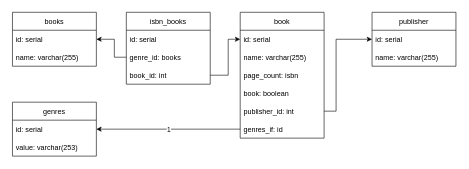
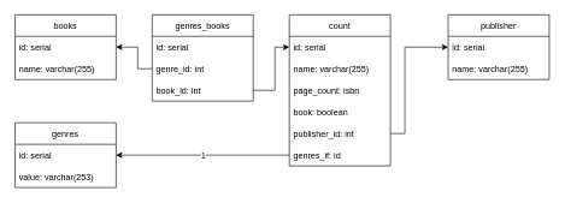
  <mxCell id="0" />
  <mxCell id="1" parent="0" />
- <mxCell id="2" value="book" style="swimlane;fontStyle=0;childLayout=stackLayout;horizontal=1;startSize=30;horizontalStack=0;resizeParent=1;resizeParentMax=0;resizeLast=0;collapsible=1;marginBottom=0;" vertex="1" parent="1"><mxGeometry x="400" y="20" width="140" height="210" as="geometry" /></mxCell>
+ <mxCell id="2" value="count" style="swimlane;fontStyle=0;childLayout=stackLayout;horizontal=1;startSize=30;horizontalStack=0;resizeParent=1;resizeParentMax=0;resizeLast=0;collapsible=1;marginBottom=0;" vertex="1" parent="1"><mxGeometry x="400" y="20" width="140" height="210" as="geometry" /></mxCell>
  <mxCell id="3" value="id: serial" style="text;strokeColor=none;fillColor=none;align=left;verticalAlign=middle;spacingLeft=4;spacingRight=4;overflow=hidden;points=[[0,0.5],[1,0.5]];portConstraint=eastwest;rotatable=0;" vertex="1" parent="2"><mxGeometry y="30" width="140" height="30" as="geometry" /></mxCell>
  <mxCell id="4" value="name: varchar(255)" style="text;strokeColor=none;fillColor=none;align=left;verticalAlign=middle;spacingLeft=4;spacingRight=4;overflow=hidden;points=[[0,0.5],[1,0.5]];portConstraint=eastwest;rotatable=0;" vertex="1" parent="2"><mxGeometry y="60" width="140" height="30" as="geometry" /></mxCell>
  <mxCell id="5" value="page_count: isbn" style="text;strokeColor=none;fillColor=none;align=left;verticalAlign=middle;spacingLeft=4;spacingRight=4;overflow=hidden;points=[[0,0.5],[1,0.5]];portConstraint=eastwest;rotatable=0;" vertex="1" parent="2"><mxGeometry y="90" width="140" height="30" as="geometry" /></mxCell>
  <mxCell id="6" value="book: boolean" style="text;strokeColor=none;fillColor=none;align=left;verticalAlign=middle;spacingLeft=4;spacingRight=4;overflow=hidden;points=[[0,0.5],[1,0.5]];portConstraint=eastwest;rotatable=0;" vertex="1" parent="2"><mxGeometry y="120" width="140" height="30" as="geometry" /></mxCell>
  <mxCell id="7" value="publisher_id: int" style="text;strokeColor=none;fillColor=none;align=left;verticalAlign=middle;spacingLeft=4;spacingRight=4;overflow=hidden;points=[[0,0.5],[1,0.5]];portConstraint=eastwest;rotatable=0;" vertex="1" parent="2"><mxGeometry y="150" width="140" height="30" as="geometry" /></mxCell>
  <mxCell id="8" value="genres_if: id" style="text;strokeColor=none;fillColor=none;align=left;verticalAlign=middle;spacingLeft=4;spacingRight=4;overflow=hidden;points=[[0,0.5],[1,0.5]];portConstraint=eastwest;rotatable=0;" vertex="1" parent="2"><mxGeometry y="180" width="140" height="30" as="geometry" /></mxCell>
  <mxCell id="9" value="publisher" style="swimlane;fontStyle=0;childLayout=stackLayout;horizontal=1;startSize=30;horizontalStack=0;resizeParent=1;resizeParentMax=0;resizeLast=0;collapsible=1;marginBottom=0;" vertex="1" parent="1"><mxGeometry x="620" y="20" width="140" height="90" as="geometry" /></mxCell>
  <mxCell id="10" value="id: serial" style="text;strokeColor=none;fillColor=none;align=left;verticalAlign=middle;spacingLeft=4;spacingRight=4;overflow=hidden;points=[[0,0.5],[1,0.5]];portConstraint=eastwest;rotatable=0;" vertex="1" parent="9"><mxGeometry y="30" width="140" height="30" as="geometry" /></mxCell>
  <mxCell id="11" value="name: varchar(255)" style="text;strokeColor=none;fillColor=none;align=left;verticalAlign=middle;spacingLeft=4;spacingRight=4;overflow=hidden;points=[[0,0.5],[1,0.5]];portConstraint=eastwest;rotatable=0;" vertex="1" parent="9"><mxGeometry y="60" width="140" height="30" as="geometry" /></mxCell>
  <mxCell id="12" value="" style="endArrow=classic;html=1;rounded=0;exitX=1;exitY=0.5;exitDx=0;exitDy=0;entryX=0;entryY=0.5;entryDx=0;entryDy=0;" edge="1" parent="1" source="7" target="10"><mxGeometry width="50" height="50" relative="1" as="geometry"><mxPoint x="350" y="340" as="sourcePoint" /><mxPoint x="400" y="290" as="targetPoint" /><Array as="points"><mxPoint x="560" y="185" /><mxPoint x="560" y="65" /></Array></mxGeometry></mxCell>
  <mxCell id="13" value="books" style="swimlane;fontStyle=0;childLayout=stackLayout;horizontal=1;startSize=30;horizontalStack=0;resizeParent=1;resizeParentMax=0;resizeLast=0;collapsible=1;marginBottom=0;" vertex="1" parent="1"><mxGeometry x="20" y="20" width="140" height="90" as="geometry" /></mxCell>
  <mxCell id="14" value="id: serial" style="text;strokeColor=none;fillColor=none;align=left;verticalAlign=middle;spacingLeft=4;spacingRight=4;overflow=hidden;points=[[0,0.5],[1,0.5]];portConstraint=eastwest;rotatable=0;" vertex="1" parent="13"><mxGeometry y="30" width="140" height="30" as="geometry" /></mxCell>
  <mxCell id="15" value="name: varchar(255)" style="text;strokeColor=none;fillColor=none;align=left;verticalAlign=middle;spacingLeft=4;spacingRight=4;overflow=hidden;points=[[0,0.5],[1,0.5]];portConstraint=eastwest;rotatable=0;" vertex="1" parent="13"><mxGeometry y="60" width="140" height="30" as="geometry" /></mxCell>
- <mxCell id="16" value="isbn_books" style="swimlane;fontStyle=0;childLayout=stackLayout;horizontal=1;startSize=30;horizontalStack=0;resizeParent=1;resizeParentMax=0;resizeLast=0;collapsible=1;marginBottom=0;" vertex="1" parent="1"><mxGeometry x="210" y="20" width="140" height="120" as="geometry" /></mxCell>
+ <mxCell id="16" value="genres_books" style="swimlane;fontStyle=0;childLayout=stackLayout;horizontal=1;startSize=30;horizontalStack=0;resizeParent=1;resizeParentMax=0;resizeLast=0;collapsible=1;marginBottom=0;" vertex="1" parent="1"><mxGeometry x="210" y="20" width="140" height="120" as="geometry" /></mxCell>
  <mxCell id="17" value="id: serial" style="text;strokeColor=none;fillColor=none;align=left;verticalAlign=middle;spacingLeft=4;spacingRight=4;overflow=hidden;points=[[0,0.5],[1,0.5]];portConstraint=eastwest;rotatable=0;" vertex="1" parent="16"><mxGeometry y="30" width="140" height="30" as="geometry" /></mxCell>
- <mxCell id="18" value="genre_id: books" style="text;strokeColor=none;fillColor=none;align=left;verticalAlign=middle;spacingLeft=4;spacingRight=4;overflow=hidden;points=[[0,0.5],[1,0.5]];portConstraint=eastwest;rotatable=0;" vertex="1" parent="16"><mxGeometry y="60" width="140" height="30" as="geometry" /></mxCell>
+ <mxCell id="18" value="genre_id: int" style="text;strokeColor=none;fillColor=none;align=left;verticalAlign=middle;spacingLeft=4;spacingRight=4;overflow=hidden;points=[[0,0.5],[1,0.5]];portConstraint=eastwest;rotatable=0;" vertex="1" parent="16"><mxGeometry y="60" width="140" height="30" as="geometry" /></mxCell>
  <mxCell id="19" value="book_id: int" style="text;strokeColor=none;fillColor=none;align=left;verticalAlign=middle;spacingLeft=4;spacingRight=4;overflow=hidden;points=[[0,0.5],[1,0.5]];portConstraint=eastwest;rotatable=0;" vertex="1" parent="16"><mxGeometry y="90" width="140" height="30" as="geometry" /></mxCell>
  <mxCell id="20" value="" style="endArrow=classic;html=1;rounded=0;exitX=0;exitY=0.5;exitDx=0;exitDy=0;entryX=1;entryY=0.5;entryDx=0;entryDy=0;" edge="1" parent="1" source="18" target="14"><mxGeometry width="50" height="50" relative="1" as="geometry"><mxPoint x="210" y="240" as="sourcePoint" /><mxPoint x="260" y="190" as="targetPoint" /><Array as="points"><mxPoint x="190" y="95" /><mxPoint x="190" y="65" /></Array></mxGeometry></mxCell>
  <mxCell id="21" value="" style="endArrow=classic;html=1;rounded=0;entryX=0;entryY=0.5;entryDx=0;entryDy=0;exitX=1;exitY=0.5;exitDx=0;exitDy=0;" edge="1" parent="1" source="19" target="3"><mxGeometry width="50" height="50" relative="1" as="geometry"><mxPoint x="330" y="210" as="sourcePoint" /><mxPoint x="380" y="160" as="targetPoint" /><Array as="points"><mxPoint x="380" y="125" /><mxPoint x="380" y="65" /></Array></mxGeometry></mxCell>
  <mxCell id="22" value="genres" style="swimlane;fontStyle=0;childLayout=stackLayout;horizontal=1;startSize=30;horizontalStack=0;resizeParent=1;resizeParentMax=0;resizeLast=0;collapsible=1;marginBottom=0;" vertex="1" parent="1"><mxGeometry x="20" y="170" width="140" height="90" as="geometry" /></mxCell>
  <mxCell id="23" value="id: serial" style="text;strokeColor=none;fillColor=none;align=left;verticalAlign=middle;spacingLeft=4;spacingRight=4;overflow=hidden;points=[[0,0.5],[1,0.5]];portConstraint=eastwest;rotatable=0;" vertex="1" parent="22"><mxGeometry y="30" width="140" height="30" as="geometry" /></mxCell>
  <mxCell id="24" value="value: varchar(253)" style="text;strokeColor=none;fillColor=none;align=left;verticalAlign=middle;spacingLeft=4;spacingRight=4;overflow=hidden;points=[[0,0.5],[1,0.5]];portConstraint=eastwest;rotatable=0;" vertex="1" parent="22"><mxGeometry y="60" width="140" height="30" as="geometry" /></mxCell>
  <mxCell id="25" value="" style="endArrow=classic;html=1;rounded=0;exitX=0;exitY=0.5;exitDx=0;exitDy=0;" edge="1" parent="1" source="8" target="23"><mxGeometry relative="1" as="geometry"><mxPoint x="270" y="290" as="sourcePoint" /><mxPoint x="370" y="290" as="targetPoint" /></mxGeometry></mxCell>
  <mxCell id="26" value="1" style="edgeLabel;resizable=0;html=1;align=center;verticalAlign=middle;" connectable="0" vertex="1" parent="25"><mxGeometry relative="1" as="geometry" /></mxCell>
